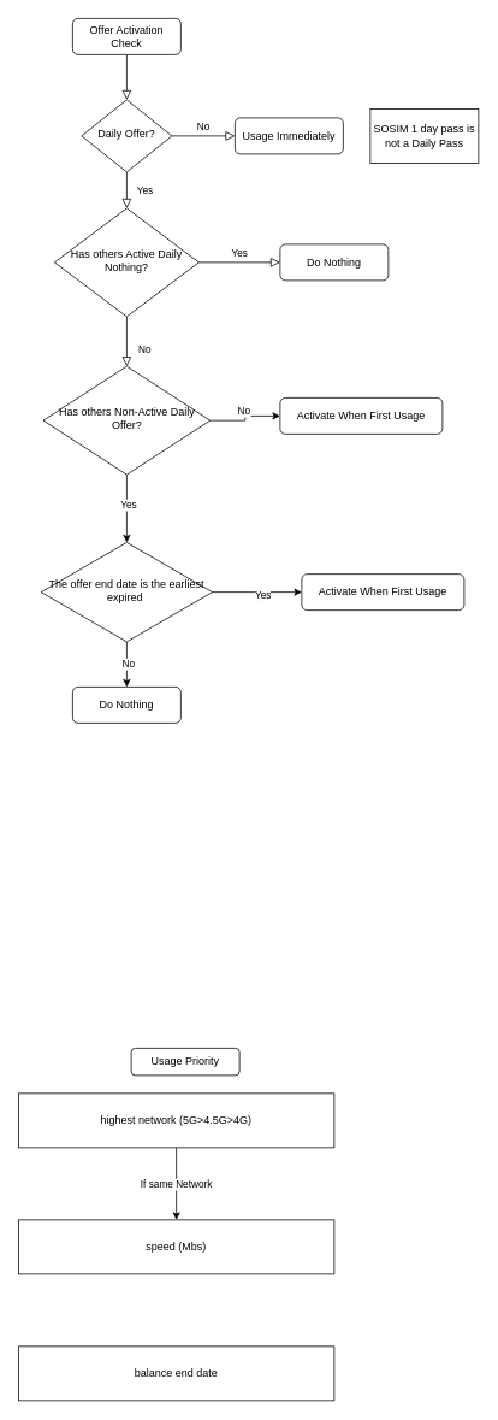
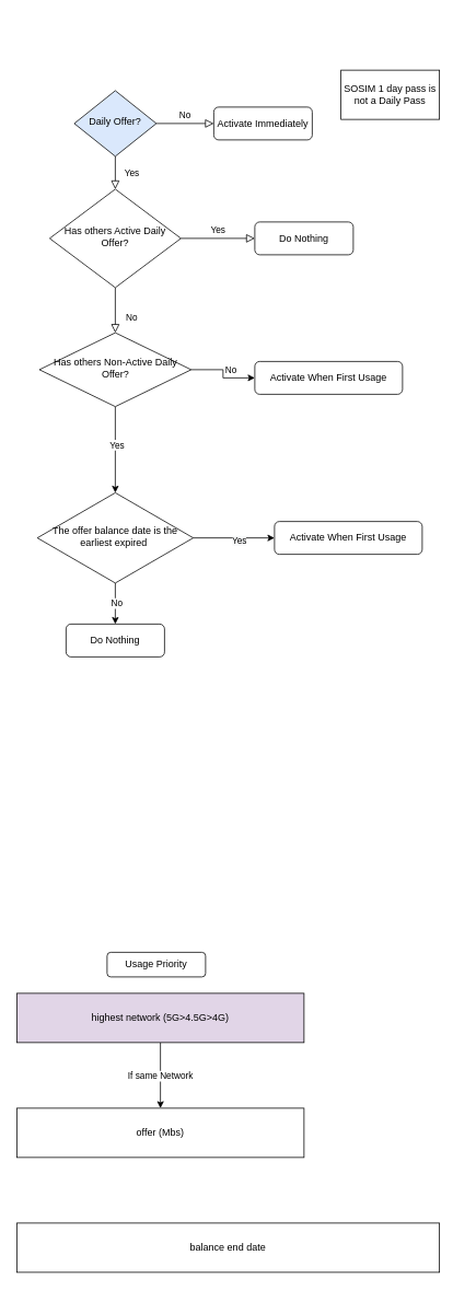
  <mxCell id="0" />
  <mxCell id="1" parent="0" />
- <mxCell id="2" value="" style="rounded=0;html=1;jettySize=auto;orthogonalLoop=1;fontSize=11;endArrow=block;endFill=0;endSize=8;strokeWidth=1;shadow=0;labelBackgroundColor=none;edgeStyle=orthogonalEdgeStyle;" parent="1" source="3" target="6" edge="1"><mxGeometry relative="1" as="geometry" /></mxCell>
- <mxCell id="3" value="Offer Activation Check" style="rounded=1;whiteSpace=wrap;html=1;fontSize=12;glass=0;strokeWidth=1;shadow=0;" parent="1" vertex="1"><mxGeometry x="80" y="20" width="120" height="40" as="geometry" /></mxCell>
  <mxCell id="4" value="Yes" style="rounded=0;html=1;jettySize=auto;orthogonalLoop=1;fontSize=11;endArrow=block;endFill=0;endSize=8;strokeWidth=1;shadow=0;labelBackgroundColor=none;edgeStyle=orthogonalEdgeStyle;" parent="1" source="6" target="10" edge="1"><mxGeometry y="20" relative="1" as="geometry"><mxPoint as="offset" /></mxGeometry></mxCell>
  <mxCell id="5" value="No" style="edgeStyle=orthogonalEdgeStyle;rounded=0;html=1;jettySize=auto;orthogonalLoop=1;fontSize=11;endArrow=block;endFill=0;endSize=8;strokeWidth=1;shadow=0;labelBackgroundColor=none;" parent="1" source="6" target="7" edge="1"><mxGeometry y="10" relative="1" as="geometry"><mxPoint as="offset" /></mxGeometry></mxCell>
- <mxCell id="6" value="Daily Offer?" style="rhombus;whiteSpace=wrap;html=1;shadow=0;fontFamily=Helvetica;fontSize=12;align=center;strokeWidth=1;spacing=6;spacingTop=-4;" parent="1" vertex="1"><mxGeometry x="90" y="110" width="100" height="80" as="geometry" /></mxCell>
- <mxCell id="7" value="Usage Immediately" style="rounded=1;whiteSpace=wrap;html=1;fontSize=12;glass=0;strokeWidth=1;shadow=0;" parent="1" vertex="1"><mxGeometry x="260" y="130" width="120" height="40" as="geometry" /></mxCell>
+ <mxCell id="6" value="Daily Offer?" style="rhombus;whiteSpace=wrap;html=1;shadow=0;fontFamily=Helvetica;fontSize=12;align=center;strokeWidth=1;spacing=6;spacingTop=-4;fillColor=#dae8fc;" parent="1" vertex="1"><mxGeometry x="90" y="110" width="100" height="80" as="geometry" /></mxCell>
+ <mxCell id="7" value="Activate Immediately" style="rounded=1;whiteSpace=wrap;html=1;fontSize=12;glass=0;strokeWidth=1;shadow=0;" parent="1" vertex="1"><mxGeometry x="260" y="130" width="120" height="40" as="geometry" /></mxCell>
  <mxCell id="8" value="No" style="rounded=0;html=1;jettySize=auto;orthogonalLoop=1;fontSize=11;endArrow=block;endFill=0;endSize=8;strokeWidth=1;shadow=0;labelBackgroundColor=none;edgeStyle=orthogonalEdgeStyle;entryX=0.5;entryY=0;entryDx=0;entryDy=0;" parent="1" source="10" target="15" edge="1"><mxGeometry x="0.333" y="20" relative="1" as="geometry"><mxPoint as="offset" /><mxPoint x="150" y="410" as="targetPoint" /></mxGeometry></mxCell>
  <mxCell id="9" value="Yes" style="edgeStyle=orthogonalEdgeStyle;rounded=0;html=1;jettySize=auto;orthogonalLoop=1;fontSize=11;endArrow=block;endFill=0;endSize=8;strokeWidth=1;shadow=0;labelBackgroundColor=none;" parent="1" source="10" target="11" edge="1"><mxGeometry y="10" relative="1" as="geometry"><mxPoint as="offset" /></mxGeometry></mxCell>
- <mxCell id="10" value="Has others Active Daily Nothing?" style="rhombus;whiteSpace=wrap;html=1;shadow=0;fontFamily=Helvetica;fontSize=12;align=center;strokeWidth=1;spacing=6;spacingTop=-4;" parent="1" vertex="1"><mxGeometry x="60" y="230" width="160" height="120" as="geometry" /></mxCell>
+ <mxCell id="10" value="Has others Active Daily Offer?" style="rhombus;whiteSpace=wrap;html=1;shadow=0;fontFamily=Helvetica;fontSize=12;align=center;strokeWidth=1;spacing=6;spacingTop=-4;" parent="1" vertex="1"><mxGeometry x="60" y="230" width="160" height="120" as="geometry" /></mxCell>
  <mxCell id="11" value="Do Nothing" style="rounded=1;whiteSpace=wrap;html=1;fontSize=12;glass=0;strokeWidth=1;shadow=0;" parent="1" vertex="1"><mxGeometry x="310" y="270" width="120" height="40" as="geometry" /></mxCell>
  <mxCell id="12" value="No" style="edgeStyle=orthogonalEdgeStyle;rounded=0;orthogonalLoop=1;jettySize=auto;html=1;entryX=0;entryY=0.5;entryDx=0;entryDy=0;" edge="1" parent="1" source="15" target="16"><mxGeometry x="-0.111" y="10" relative="1" as="geometry"><mxPoint x="320" y="460" as="targetPoint" /><mxPoint as="offset" /></mxGeometry></mxCell>
  <mxCell id="13" value="" style="edgeStyle=orthogonalEdgeStyle;rounded=0;orthogonalLoop=1;jettySize=auto;html=1;" edge="1" parent="1" source="15" target="21"><mxGeometry relative="1" as="geometry" /></mxCell>
  <mxCell id="14" value="Yes" style="edgeLabel;html=1;align=center;verticalAlign=middle;resizable=0;points=[];" vertex="1" connectable="0" parent="13"><mxGeometry x="-0.12" y="1" relative="1" as="geometry"><mxPoint as="offset" /></mxGeometry></mxCell>
- <mxCell id="15" value="Has others Non-Active Daily Offer?" style="rhombus;whiteSpace=wrap;html=1;shadow=0;fontFamily=Helvetica;fontSize=12;align=center;strokeWidth=1;spacing=6;spacingTop=-4;" vertex="1" parent="1"><mxGeometry x="47.5" y="405" width="185" height="120" as="geometry" /></mxCell>
+ <mxCell id="15" value="Has others Non-Active Daily Offer?" style="rhombus;whiteSpace=wrap;html=1;shadow=0;fontFamily=Helvetica;fontSize=12;align=center;strokeWidth=1;spacing=6;spacingTop=-4;" vertex="1" parent="1"><mxGeometry x="47.5" y="405" width="185" height="90" as="geometry" /></mxCell>
  <mxCell id="16" value="Activate When First Usage" style="rounded=1;whiteSpace=wrap;html=1;fontSize=12;glass=0;strokeWidth=1;shadow=0;" vertex="1" parent="1"><mxGeometry x="310" y="440" width="180" height="40" as="geometry" /></mxCell>
  <mxCell id="17" style="edgeStyle=orthogonalEdgeStyle;rounded=0;orthogonalLoop=1;jettySize=auto;html=1;entryX=0;entryY=0.5;entryDx=0;entryDy=0;" edge="1" parent="1" source="21" target="22"><mxGeometry relative="1" as="geometry"><mxPoint x="300" y="655" as="targetPoint" /></mxGeometry></mxCell>
  <mxCell id="18" value="&lt;span style=&quot;background-color: rgb(248 , 249 , 250)&quot;&gt;Yes&lt;/span&gt;" style="edgeLabel;html=1;align=center;verticalAlign=middle;resizable=0;points=[];" vertex="1" connectable="0" parent="17"><mxGeometry x="0.111" y="-3" relative="1" as="geometry"><mxPoint as="offset" /></mxGeometry></mxCell>
  <mxCell id="19" style="edgeStyle=orthogonalEdgeStyle;rounded=0;orthogonalLoop=1;jettySize=auto;html=1;entryX=0.5;entryY=0;entryDx=0;entryDy=0;" edge="1" parent="1" source="21" target="23"><mxGeometry relative="1" as="geometry"><mxPoint x="140" y="750" as="targetPoint" /></mxGeometry></mxCell>
  <mxCell id="20" value="No" style="edgeLabel;html=1;align=center;verticalAlign=middle;resizable=0;points=[];" vertex="1" connectable="0" parent="19"><mxGeometry x="-0.04" y="1" relative="1" as="geometry"><mxPoint as="offset" /></mxGeometry></mxCell>
- <mxCell id="21" value="The offer end date is the earliest expired&amp;nbsp;" style="rhombus;whiteSpace=wrap;html=1;shadow=0;fontFamily=Helvetica;fontSize=12;align=center;strokeWidth=1;spacing=6;spacingTop=-4;" vertex="1" parent="1"><mxGeometry x="45" y="600" width="190" height="110" as="geometry" /></mxCell>
+ <mxCell id="21" value="The offer balance date is the earliest expired&amp;nbsp;" style="rhombus;whiteSpace=wrap;html=1;shadow=0;fontFamily=Helvetica;fontSize=12;align=center;strokeWidth=1;spacing=6;spacingTop=-4;" vertex="1" parent="1"><mxGeometry x="45" y="600" width="190" height="110" as="geometry" /></mxCell>
  <mxCell id="22" value="Activate When First Usage" style="rounded=1;whiteSpace=wrap;html=1;fontSize=12;glass=0;strokeWidth=1;shadow=0;" vertex="1" parent="1"><mxGeometry x="334" y="635" width="180" height="40" as="geometry" /></mxCell>
  <mxCell id="23" value="Do Nothing" style="rounded=1;whiteSpace=wrap;html=1;fontSize=12;glass=0;strokeWidth=1;shadow=0;" vertex="1" parent="1"><mxGeometry x="80" y="760" width="120" height="40" as="geometry" /></mxCell>
- <mxCell id="24" value="SOSIM 1 day pass is not a Daily Pass" style="whiteSpace=wrap;html=1;" vertex="1" parent="1"><mxGeometry x="410" y="120" width="120" height="60" as="geometry" /></mxCell>
+ <mxCell id="24" value="SOSIM 1 day pass is not a Daily Pass" style="whiteSpace=wrap;html=1;" vertex="1" parent="1"><mxGeometry x="415" y="85" width="120" height="60" as="geometry" /></mxCell>
  <mxCell id="25" style="edgeStyle=orthogonalEdgeStyle;rounded=0;orthogonalLoop=1;jettySize=auto;html=1;entryX=0.5;entryY=0;entryDx=0;entryDy=0;" edge="1" parent="1" source="27" target="28"><mxGeometry relative="1" as="geometry" /></mxCell>
  <mxCell id="26" value="If same Network" style="edgeLabel;html=1;align=center;verticalAlign=middle;resizable=0;points=[];" vertex="1" connectable="0" parent="25"><mxGeometry y="-1" relative="1" as="geometry"><mxPoint as="offset" /></mxGeometry></mxCell>
- <mxCell id="27" value="&lt;div&gt;highest network (5G&amp;gt;4.5G&amp;gt;4G)&lt;/div&gt;" style="whiteSpace=wrap;html=1;" vertex="1" parent="1"><mxGeometry x="20" y="1210" width="350" height="60" as="geometry" /></mxCell>
- <mxCell id="28" value="&lt;div&gt;&lt;div style=&quot;font-family: &amp;#34;helvetica&amp;#34;&quot;&gt;speed (Mbs)&lt;/div&gt;&lt;/div&gt;" style="whiteSpace=wrap;html=1;" vertex="1" parent="1"><mxGeometry x="20" y="1350" width="350" height="60" as="geometry" /></mxCell>
- <mxCell id="29" value="&lt;div&gt;&lt;span style=&quot;font-family: &amp;#34;helvetica&amp;#34;&quot;&gt;balance end date&lt;/span&gt;&lt;br&gt;&lt;/div&gt;" style="whiteSpace=wrap;html=1;" vertex="1" parent="1"><mxGeometry x="20" y="1490" width="350" height="60" as="geometry" /></mxCell>
- <mxCell id="30" value="&lt;span&gt;Usage Priority&lt;/span&gt;" style="rounded=1;whiteSpace=wrap;html=1;" vertex="1" parent="1"><mxGeometry x="145" y="1160" width="120" height="30" as="geometry" /></mxCell>
+ <mxCell id="27" value="&lt;div&gt;highest network (5G&amp;gt;4.5G&amp;gt;4G)&lt;/div&gt;" style="whiteSpace=wrap;html=1;fillColor=#e1d5e7;" vertex="1" parent="1"><mxGeometry x="20" y="1210" width="350" height="60" as="geometry" /></mxCell>
+ <mxCell id="28" value="&lt;div&gt;&lt;div style=&quot;font-family: &amp;#34;helvetica&amp;#34;&quot;&gt;offer (Mbs)&lt;/div&gt;&lt;/div&gt;" style="whiteSpace=wrap;html=1;" vertex="1" parent="1"><mxGeometry x="20" y="1350" width="350" height="60" as="geometry" /></mxCell>
+ <mxCell id="29" value="&lt;div&gt;&lt;span style=&quot;font-family: &amp;#34;helvetica&amp;#34;&quot;&gt;balance end date&lt;/span&gt;&lt;br&gt;&lt;/div&gt;" style="whiteSpace=wrap;html=1;" vertex="1" parent="1"><mxGeometry x="20" y="1490" width="515" height="60" as="geometry" /></mxCell>
+ <mxCell id="30" value="&lt;span&gt;Usage Priority&lt;/span&gt;" style="rounded=1;whiteSpace=wrap;html=1;" vertex="1" parent="1"><mxGeometry x="130" y="1160" width="120" height="30" as="geometry" /></mxCell>
